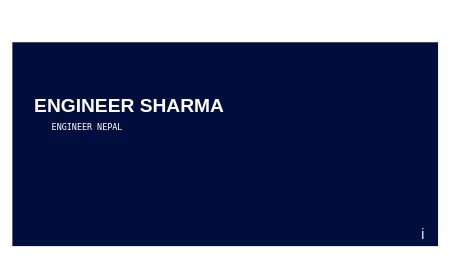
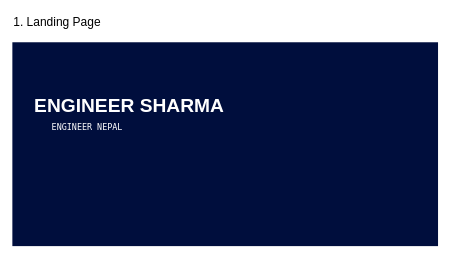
  <mxCell id="0" />
  <mxCell id="1" parent="0" />
  <mxCell id="2" value="" style="rounded=0;whiteSpace=wrap;html=1;strokeColor=none;fillColor=#000e3d;" vertex="1" parent="1"><mxGeometry x="20" y="70" width="710" height="340" as="geometry" /></mxCell>
  <mxCell id="3" value="&lt;h1&gt;&lt;b&gt;&lt;font style=&quot;font-size: 32px;&quot;&gt;ENGINEER SHARMA&lt;/font&gt;&lt;/b&gt;&lt;/h1&gt;" style="text;html=1;align=center;verticalAlign=middle;whiteSpace=wrap;rounded=0;fontSize=32;fontColor=#FFFFFF;" vertex="1" parent="1"><mxGeometry x="20" y="150" width="390" height="30" as="geometry" /></mxCell>
  <mxCell id="4" value="&lt;pre&gt;&lt;font style=&quot;font-size: 14px;&quot;&gt;ENGINEER NEPAL&lt;/font&gt;&lt;/pre&gt;" style="text;html=1;strokeColor=none;fillColor=none;align=center;verticalAlign=middle;whiteSpace=wrap;rounded=0;fontFamily=Helvetica;fontSize=32;fontColor=#FFFFFF;" vertex="1" parent="1"><mxGeometry x="80" y="190" width="130" height="30" as="geometry" /></mxCell>
- <mxCell id="6" value="&lt;font style=&quot;font-size: 23px;&quot;&gt;i&lt;/font&gt;" style="text;html=1;strokeColor=none;fillColor=none;align=center;verticalAlign=middle;whiteSpace=wrap;rounded=0;fontFamily=Helvetica;fontSize=23;fontColor=#FFFFFF;" vertex="1" parent="1"><mxGeometry x="680" y="370" width="50" height="40" as="geometry" /></mxCell>
+ <mxCell id="5" value="&lt;font style=&quot;font-size: 20px;&quot;&gt;1. Landing Page&lt;/font&gt;" style="text;html=1;strokeColor=none;fillColor=none;align=left;verticalAlign=middle;whiteSpace=wrap;rounded=0;" vertex="1" parent="1"><mxGeometry x="20" y="20" width="330" height="30" as="geometry" /></mxCell>
